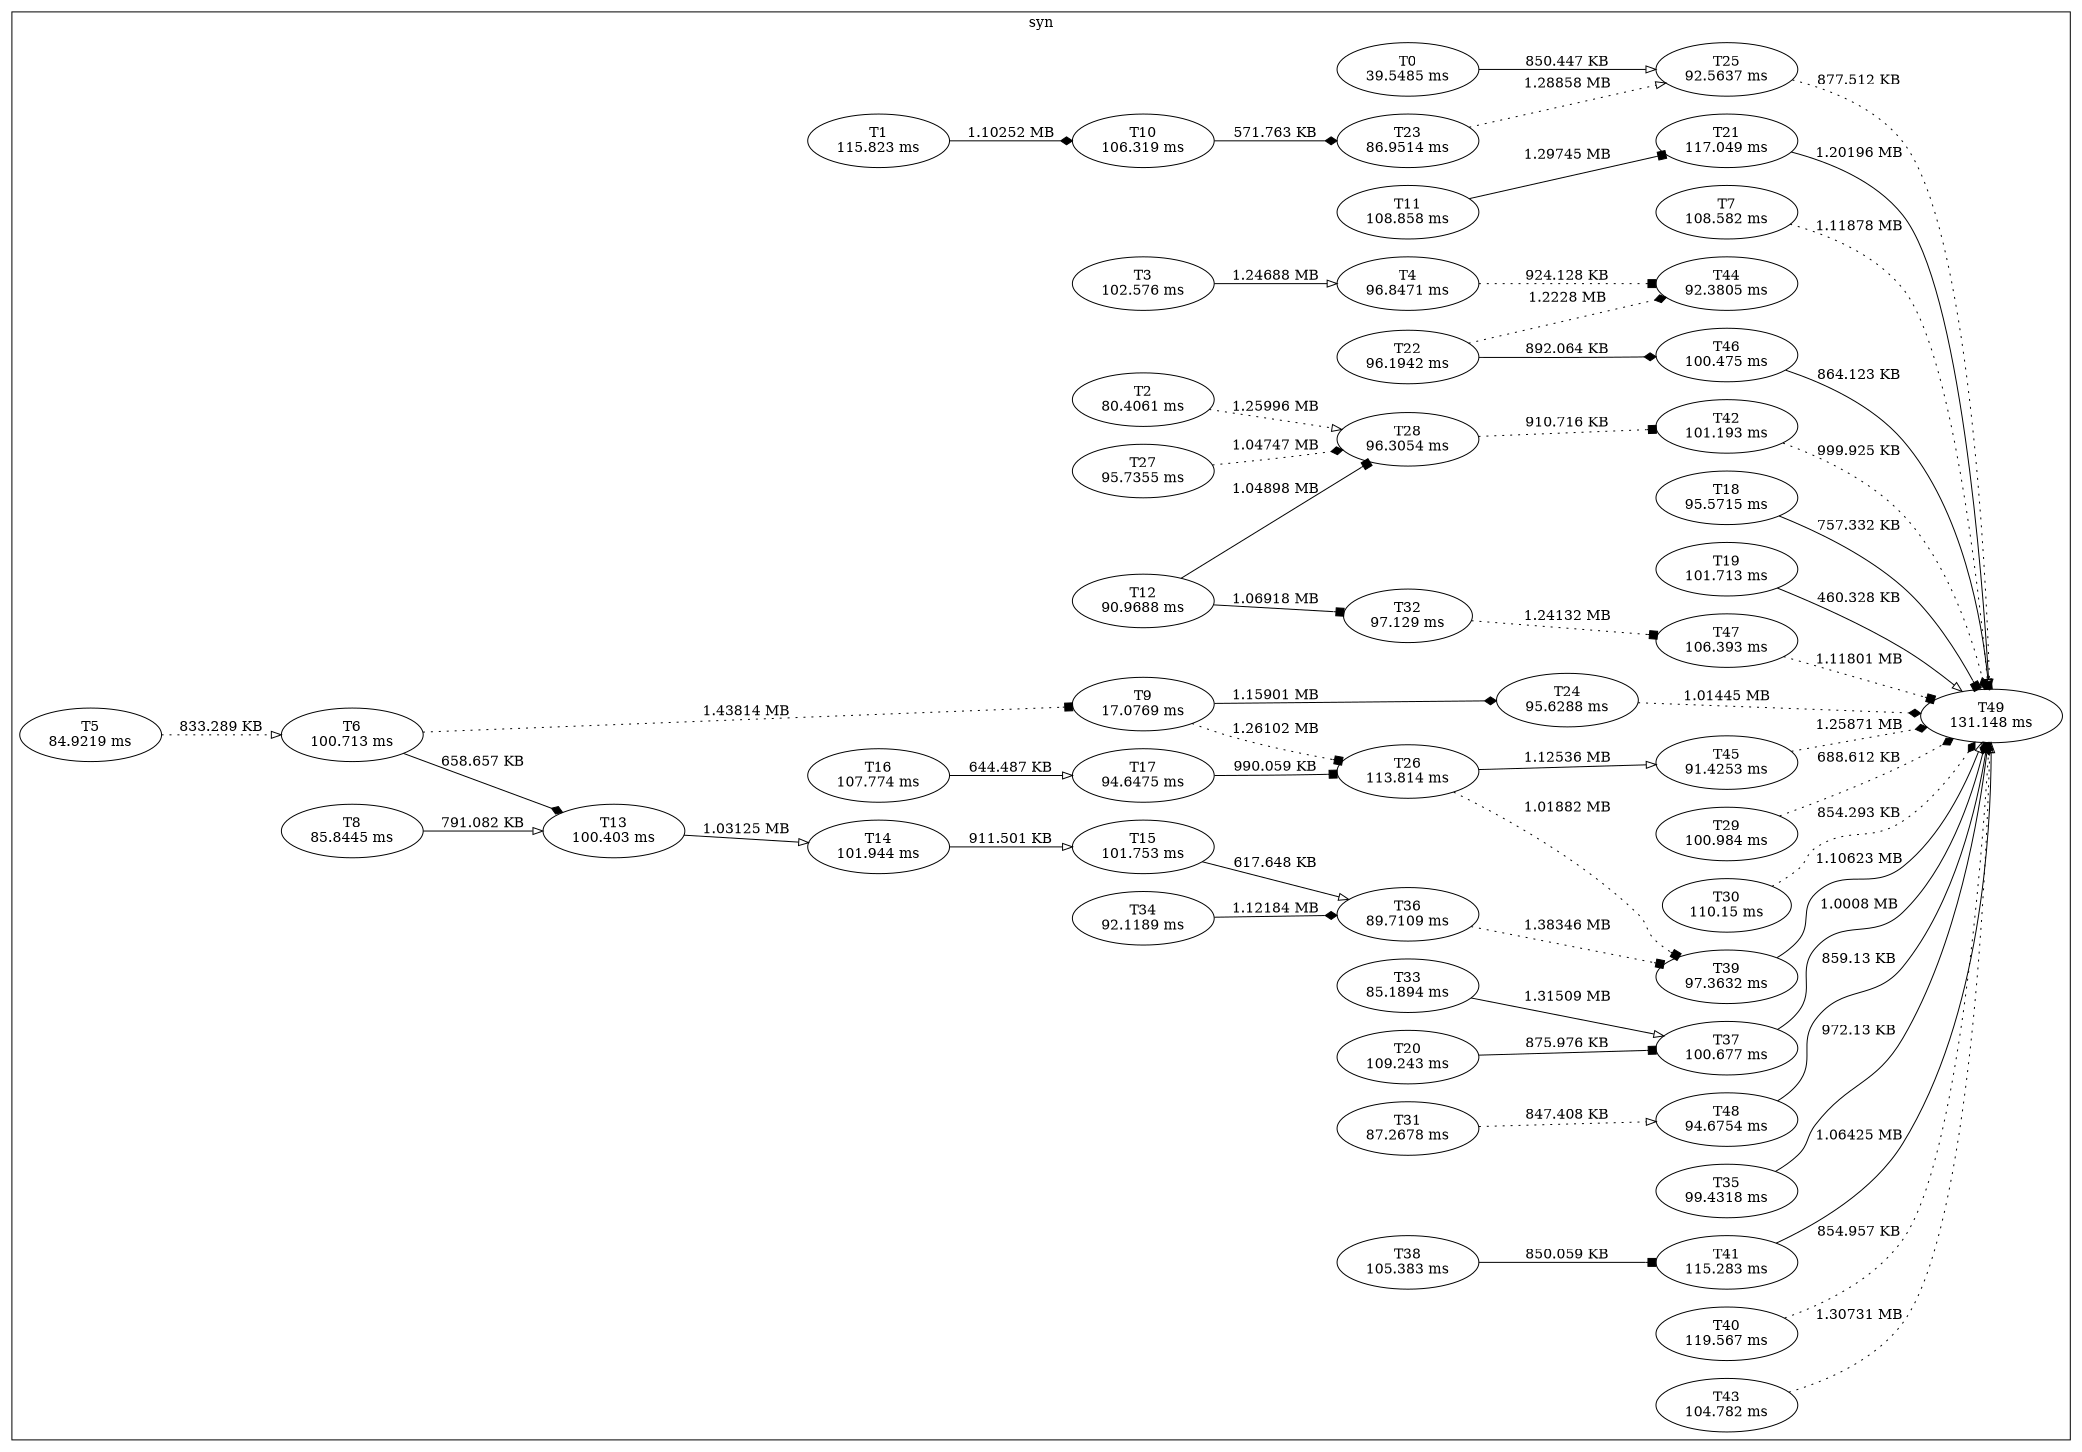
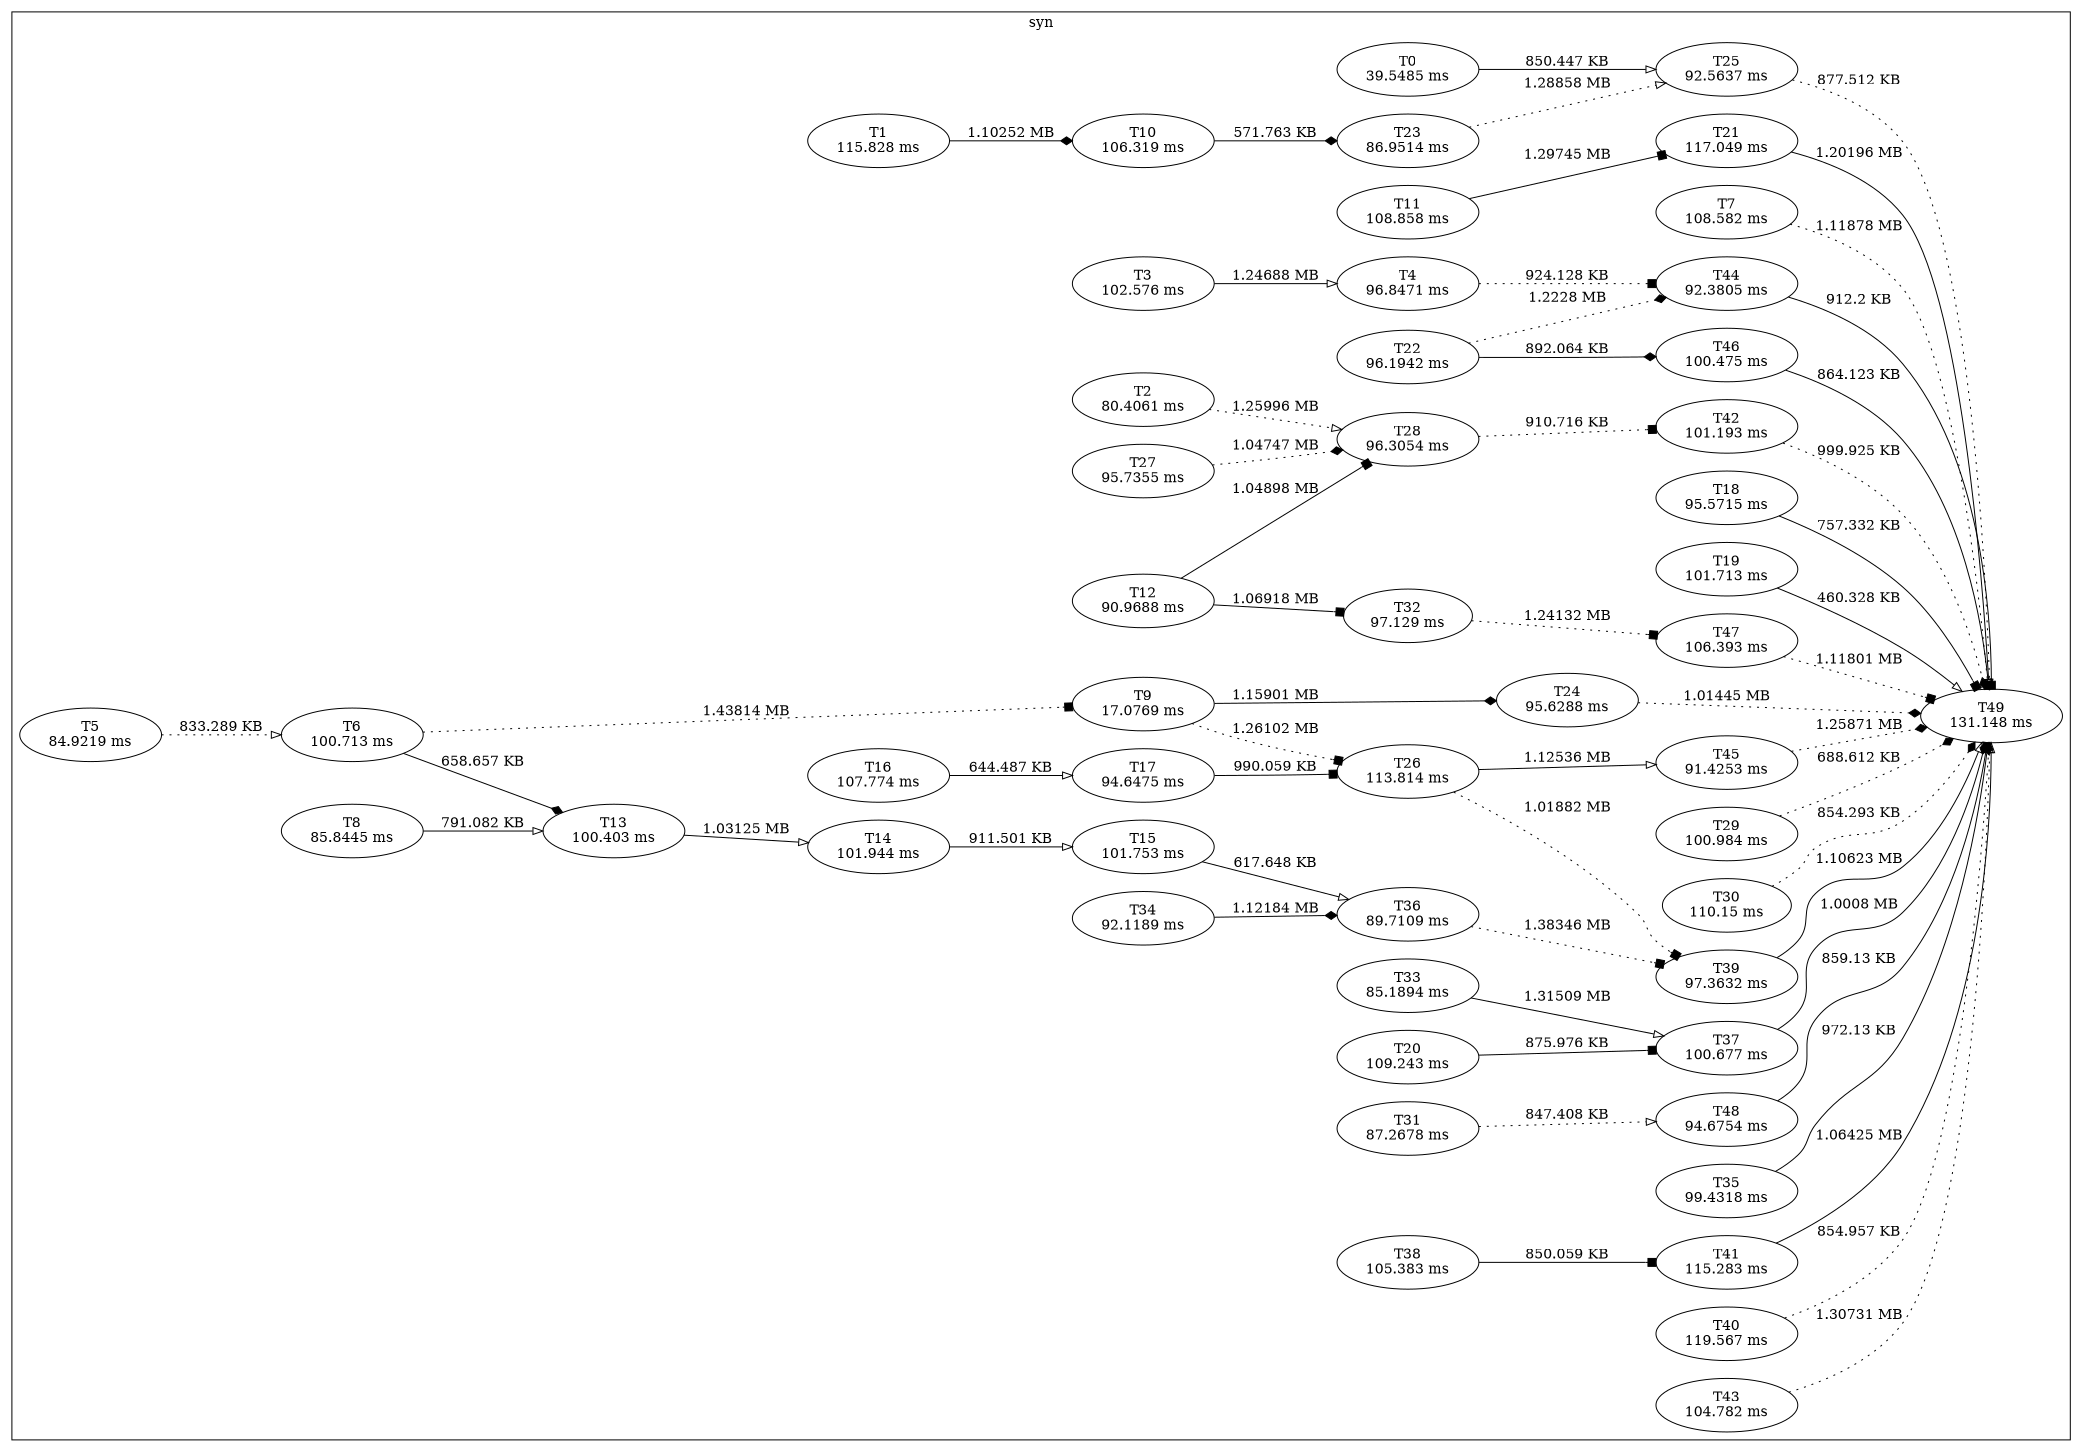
  digraph {
    rankdir=LR
    edge [arrowhead=onormal style=solid]
    n1 [label=<T0<BR />39.5485 ms>]
    n2 [label=<T25<BR />92.5637 ms>]
-   n3 [label=<T1<BR />115.823 ms>]
+   n3 [label=<T1<BR />115.828 ms>]
    n4 [label=<T10<BR />106.319 ms>]
    n5 [label=<T2<BR />80.4061 ms>]
    n6 [label=<T28<BR />96.3054 ms>]
    n7 [label=<T3<BR />102.576 ms>]
    n8 [label=<T4<BR />96.8471 ms>]
    n9 [label=<T44<BR />92.3805 ms>]
    n10 [label=<T5<BR />84.9219 ms>]
    n11 [label=<T6<BR />100.713 ms>]
    n12 [label=<T9<BR />17.0769 ms>]
    n13 [label=<T13<BR />100.403 ms>]
    n14 [label=<T7<BR />108.582 ms>]
    n15 [label=<T49<BR />131.148 ms>]
    n16 [label=<T8<BR />85.8445 ms>]
    n17 [label=<T24<BR />95.6288 ms>]
    n18 [label=<T26<BR />113.814 ms>]
    n19 [label=<T23<BR />86.9514 ms>]
    n20 [label=<T11<BR />108.858 ms>]
    n21 [label=<T21<BR />117.049 ms>]
    n22 [label=<T12<BR />90.9688 ms>]
    n23 [label=<T32<BR />97.129 ms>]
    n24 [label=<T14<BR />101.944 ms>]
    n25 [label=<T15<BR />101.753 ms>]
    n26 [label=<T36<BR />89.7109 ms>]
    n27 [label=<T16<BR />107.774 ms>]
    n28 [label=<T17<BR />94.6475 ms>]
    n29 [label=<T18<BR />95.5715 ms>]
    n30 [label=<T19<BR />101.713 ms>]
    n31 [label=<T20<BR />109.243 ms>]
    n32 [label=<T37<BR />100.677 ms>]
    n33 [label=<T22<BR />96.1942 ms>]
    n34 [label=<T46<BR />100.475 ms>]
    n35 [label=<T39<BR />97.3632 ms>]
    n36 [label=<T45<BR />91.4253 ms>]
    n37 [label=<T27<BR />95.7355 ms>]
    n38 [label=<T42<BR />101.193 ms>]
    n39 [label=<T29<BR />100.984 ms>]
    n40 [label=<T30<BR />110.15 ms>]
    n41 [label=<T31<BR />87.2678 ms>]
    n42 [label=<T48<BR />94.6754 ms>]
    n43 [label=<T47<BR />106.393 ms>]
    n44 [label=<T33<BR />85.1894 ms>]
    n45 [label=<T34<BR />92.1189 ms>]
    n46 [label=<T35<BR />99.4318 ms>]
    n47 [label=<T38<BR />105.383 ms>]
    n48 [label=<T41<BR />115.283 ms>]
    n49 [label=<T40<BR />119.567 ms>]
    n50 [label=<T43<BR />104.782 ms>]
    subgraph cluster_1 {
      label=syn
      n1
      n2
      n3
      n4
      n5
      n6
      n7
      n8
      n9
      n10
      n11
      n12
      n13
      n14
      n15
      n16
      n17
      n18
      n19
      n20
      n21
      n22
      n23
      n24
      n25
      n26
      n27
      n28
      n29
      n30
      n31
      n32
      n33
      n34
      n35
      n36
      n37
      n38
      n39
      n40
      n41
      n42
      n43
      n44
      n45
      n46
      n47
      n48
      n49
      n50
    }
    n1 -> n2 [label=<850.447 KB>]
    n2 -> n15 [label=<877.512 KB> style=dotted]
    n3 -> n4 [arrowhead=diamond label=<1.10252 MB>]
    n4 -> n19 [arrowhead=diamond label=<571.763 KB>]
    n5 -> n6 [label=<1.25996 MB> style=dotted]
    n6 -> n38 [arrowhead=box label=<910.716 KB> style=dotted]
    n7 -> n8 [label=<1.24688 MB>]
    n8 -> n9 [arrowhead=box label=<924.128 KB> style=dotted]
+   n9 -> n15 [arrowhead=box label=<912.2 KB>]
    n10 -> n11 [label=<833.289 KB> style=dotted]
    n11 -> n12 [arrowhead=box label=<1.43814 MB> style=dotted]
    n11 -> n13 [arrowhead=diamond label=<658.657 KB>]
    n12 -> n17 [arrowhead=diamond label=<1.15901 MB>]
    n12 -> n18 [arrowhead=box label=<1.26102 MB> style=dotted]
    n13 -> n24 [label=<1.03125 MB>]
    n14 -> n15 [arrowhead=box label=<1.11878 MB> style=dotted]
    n16 -> n13 [label=<791.082 KB>]
    n17 -> n15 [arrowhead=diamond label=<1.01445 MB> style=dotted]
    n18 -> n35 [arrowhead=box label=<1.01882 MB> style=dotted]
    n18 -> n36 [label=<1.12536 MB>]
    n19 -> n2 [label=<1.28858 MB> style=dotted]
    n20 -> n21 [arrowhead=box label=<1.29745 MB>]
    n21 -> n15 [label=<1.20196 MB>]
    n22 -> n6 [arrowhead=box label=<1.04898 MB>]
    n22 -> n23 [arrowhead=box label=<1.06918 MB>]
    n23 -> n43 [arrowhead=box label=<1.24132 MB> style=dotted]
    n24 -> n25 [label=<911.501 KB>]
    n25 -> n26 [label=<617.648 KB>]
    n26 -> n35 [arrowhead=box label=<1.38346 MB> style=dotted]
    n27 -> n28 [label=<644.487 KB>]
    n28 -> n18 [arrowhead=box label=<990.059 KB>]
    n29 -> n15 [arrowhead=box label=<757.332 KB>]
    n30 -> n15 [label=<460.328 KB>]
    n31 -> n32 [arrowhead=box label=<875.976 KB>]
    n32 -> n15 [arrowhead=diamond label=<1.0008 MB>]
    n33 -> n9 [arrowhead=diamond label=<1.2228 MB> style=dotted]
    n33 -> n34 [arrowhead=diamond label=<892.064 KB>]
    n34 -> n15 [label=<864.123 KB>]
    n35 -> n15 [label=<1.10623 MB>]
    n36 -> n15 [arrowhead=diamond label=<1.25871 MB> style=dotted]
    n37 -> n6 [arrowhead=diamond label=<1.04747 MB> style=dotted]
    n38 -> n15 [arrowhead=diamond label=<999.925 KB> style=dotted]
    n39 -> n15 [arrowhead=diamond label=<688.612 KB> style=dotted]
    n40 -> n15 [arrowhead=diamond label=<854.293 KB> style=dotted]
    n41 -> n42 [label=<847.408 KB> style=dotted]
    n42 -> n15 [arrowhead=box label=<859.13 KB>]
    n43 -> n15 [arrowhead=box label=<1.11801 MB> style=dotted]
    n44 -> n32 [label=<1.31509 MB>]
    n45 -> n26 [arrowhead=diamond label=<1.12184 MB>]
    n46 -> n15 [label=<972.13 KB>]
    n47 -> n48 [arrowhead=box label=<850.059 KB>]
    n48 -> n15 [label=<1.06425 MB>]
    n49 -> n15 [arrowhead=diamond label=<854.957 KB> style=dotted]
    n50 -> n15 [label=<1.30731 MB> style=dotted]
  }
